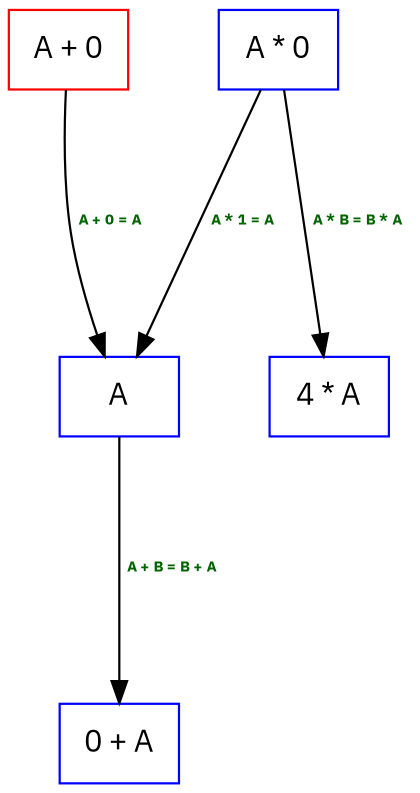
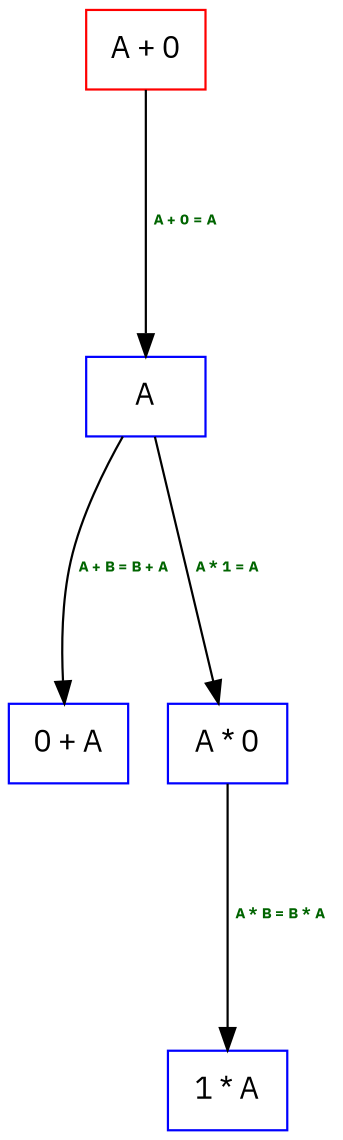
  digraph {
    fontname="IBM Plex Sans"
    node [color=blue fontname="IBM Plex Sans" shape=record]
    edge [fontcolor=darkgreen fontname="IBM Plex Sans" fontsize=7 minlen=3.5]
    n1 [color=red label="A + 0"]
    n2 [label=A]
    n3 [label="0 + A"]
    n4 [label="A * 0"]
-   n5 [label="4 * A"]
+   n5 [label="1 * A"]
    n1 -> n2 [label=< <B> A + 0 = A </B> >]
    n2 -> n3 [label=< <B> A + B = B + A </B> >]
-   n4 -> n2 [label=< <B> A * 1 = A </B> >]
+   n2 -> n4 [label=< <B> A * 1 = A </B> >]
    n4 -> n5 [label=< <B> A * B = B * A </B> >]
  }
